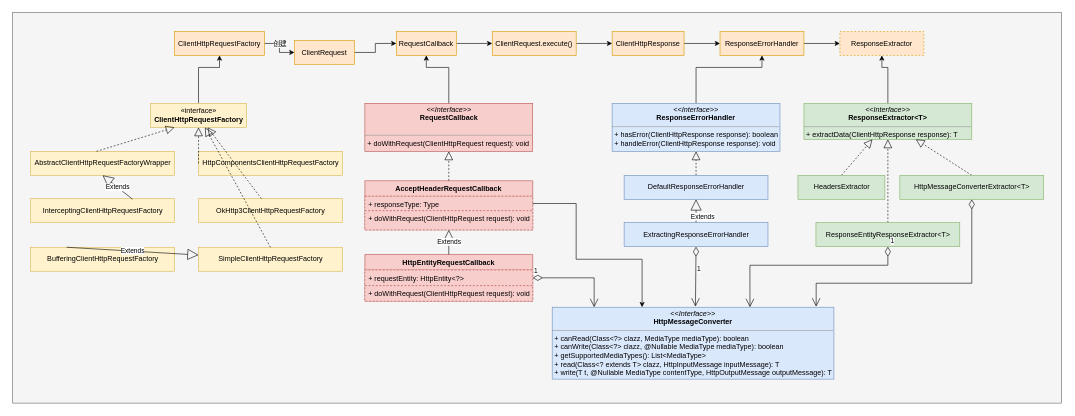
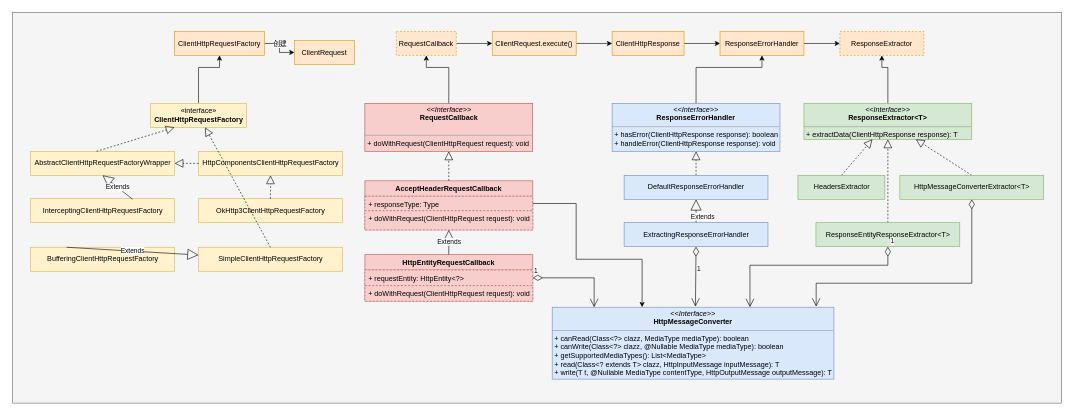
  <mxCell id="0" />
  <mxCell id="1" parent="0" />
  <mxCell id="2" value="" style="rounded=0;whiteSpace=wrap;html=1;fillColor=#f5f5f5;fontColor=#333333;strokeColor=#666666;" vertex="1" parent="1"><mxGeometry x="20" y="20" width="1750" height="652" as="geometry" /></mxCell>
- <mxCell id="3" value="" style="edgeStyle=orthogonalEdgeStyle;rounded=0;orthogonalLoop=1;jettySize=auto;html=1;" edge="1" parent="1" source="4" target="9"><mxGeometry relative="1" as="geometry" /></mxCell>
  <mxCell id="4" value="ClientRequest" style="rounded=0;whiteSpace=wrap;html=1;fillColor=#ffe6cc;strokeColor=#d79b00;" vertex="1" parent="1"><mxGeometry x="490" y="67" width="100" height="40" as="geometry" /></mxCell>
  <mxCell id="5" value="" style="edgeStyle=orthogonalEdgeStyle;rounded=0;orthogonalLoop=1;jettySize=auto;html=1;" edge="1" parent="1" source="7" target="4"><mxGeometry relative="1" as="geometry" /></mxCell>
  <mxCell id="6" value="创建" style="edgeLabel;html=1;align=center;verticalAlign=middle;resizable=0;points=[];" vertex="1" connectable="0" parent="5"><mxGeometry x="-0.336" y="1" relative="1" as="geometry"><mxPoint x="3" y="1" as="offset" /></mxGeometry></mxCell>
  <mxCell id="7" value="ClientHttpRequestFactory" style="rounded=0;whiteSpace=wrap;html=1;fillColor=#ffe6cc;strokeColor=#d79b00;" vertex="1" parent="1"><mxGeometry x="290" y="52" width="150" height="40" as="geometry" /></mxCell>
  <mxCell id="8" value="" style="edgeStyle=orthogonalEdgeStyle;rounded=0;orthogonalLoop=1;jettySize=auto;html=1;" edge="1" parent="1" source="9" target="16"><mxGeometry relative="1" as="geometry" /></mxCell>
- <mxCell id="9" value="RequestCallback" style="rounded=0;whiteSpace=wrap;html=1;fillColor=#ffe6cc;strokeColor=#d79b00;dashed=0;" vertex="1" parent="1"><mxGeometry x="660" y="52" width="100" height="40" as="geometry" /></mxCell>
+ <mxCell id="9" value="RequestCallback" style="rounded=0;whiteSpace=wrap;html=1;fillColor=#ffe6cc;strokeColor=#d79b00;dashed=1;" vertex="1" parent="1"><mxGeometry x="660" y="52" width="100" height="40" as="geometry" /></mxCell>
  <mxCell id="10" value="" style="edgeStyle=orthogonalEdgeStyle;rounded=0;orthogonalLoop=1;jettySize=auto;html=1;" edge="1" parent="1" source="11" target="13"><mxGeometry relative="1" as="geometry" /></mxCell>
  <mxCell id="11" value="ClientHttpResponse" style="rounded=0;whiteSpace=wrap;html=1;fillColor=#ffe6cc;strokeColor=#d79b00;" vertex="1" parent="1"><mxGeometry x="1020" y="52" width="120" height="40" as="geometry" /></mxCell>
  <mxCell id="12" value="" style="edgeStyle=orthogonalEdgeStyle;rounded=0;orthogonalLoop=1;jettySize=auto;html=1;" edge="1" parent="1" source="13" target="14"><mxGeometry relative="1" as="geometry" /></mxCell>
  <mxCell id="13" value="ResponseErrorHandler" style="rounded=0;whiteSpace=wrap;html=1;fillColor=#ffe6cc;strokeColor=#d79b00;" vertex="1" parent="1"><mxGeometry x="1200" y="52" width="140" height="40" as="geometry" /></mxCell>
  <mxCell id="14" value="ResponseExtractor" style="rounded=0;whiteSpace=wrap;html=1;fillColor=#ffe6cc;strokeColor=#d79b00;dashed=1;" vertex="1" parent="1"><mxGeometry x="1400" y="52" width="140" height="40" as="geometry" /></mxCell>
  <mxCell id="15" value="" style="edgeStyle=orthogonalEdgeStyle;rounded=0;orthogonalLoop=1;jettySize=auto;html=1;" edge="1" parent="1" source="16" target="11"><mxGeometry relative="1" as="geometry" /></mxCell>
  <mxCell id="16" value="ClientRequest.execute()" style="rounded=0;whiteSpace=wrap;html=1;fillColor=#ffe6cc;strokeColor=#d79b00;" vertex="1" parent="1"><mxGeometry x="820" y="52" width="140" height="40" as="geometry" /></mxCell>
  <mxCell id="17" style="edgeStyle=orthogonalEdgeStyle;rounded=0;orthogonalLoop=1;jettySize=auto;html=1;entryX=0.5;entryY=1;entryDx=0;entryDy=0;" edge="1" parent="1" source="18" target="9"><mxGeometry relative="1" as="geometry"><Array as="points"><mxPoint x="748" y="112" /><mxPoint x="710" y="112" /></Array></mxGeometry></mxCell>
  <mxCell id="18" value="&lt;p style=&quot;margin: 0px ; margin-top: 4px ; text-align: center&quot;&gt;&lt;i&gt;&amp;lt;&amp;lt;Interface&amp;gt;&amp;gt;&lt;/i&gt;&lt;br&gt;&lt;b&gt;RequestCallback&lt;/b&gt;&lt;br&gt;&lt;/p&gt;&lt;p style=&quot;margin: 0px ; margin-left: 4px&quot;&gt;&lt;br&gt;&lt;/p&gt;&lt;hr size=&quot;1&quot;&gt;&lt;p style=&quot;margin: 0px ; margin-left: 4px&quot;&gt;+ doWithRequest(ClientHttpRequest request): void&lt;br&gt;&lt;/p&gt;" style="verticalAlign=top;align=left;overflow=fill;fontSize=12;fontFamily=Helvetica;html=1;fillColor=#f8cecc;strokeColor=#b85450;" vertex="1" parent="1"><mxGeometry x="607.5" y="172" width="280" height="80" as="geometry" /></mxCell>
  <mxCell id="19" value="AcceptHeaderRequestCallback" style="swimlane;fontStyle=1;align=center;verticalAlign=top;childLayout=stackLayout;horizontal=1;startSize=26;horizontalStack=0;resizeParent=1;resizeParentMax=0;resizeLast=0;collapsible=1;marginBottom=0;fillColor=#f8cecc;strokeColor=#b85450;" vertex="1" parent="1"><mxGeometry x="607.5" y="301" width="280" height="82" as="geometry"><mxRectangle x="1350" y="1364" width="100" height="26" as="alternateBounds" /></mxGeometry></mxCell>
  <mxCell id="20" value="+ responseType: Type" style="text;strokeColor=#b85450;fillColor=#f8cecc;align=left;verticalAlign=top;spacingLeft=4;spacingRight=4;overflow=hidden;rotatable=0;points=[[0,0.5],[1,0.5]];portConstraint=eastwest;dashed=1;" vertex="1" parent="19"><mxGeometry y="26" width="280" height="24" as="geometry" /></mxCell>
  <mxCell id="21" value="+ doWithRequest(ClientHttpRequest request): void" style="text;strokeColor=#b85450;fillColor=#f8cecc;align=left;verticalAlign=top;spacingLeft=4;spacingRight=4;overflow=hidden;rotatable=0;points=[[0,0.5],[1,0.5]];portConstraint=eastwest;dashed=1;" vertex="1" parent="19"><mxGeometry y="50" width="280" height="32" as="geometry" /></mxCell>
  <mxCell id="22" value="HttpEntityRequestCallback" style="swimlane;fontStyle=1;align=center;verticalAlign=top;childLayout=stackLayout;horizontal=1;startSize=26;horizontalStack=0;resizeParent=1;resizeParentMax=0;resizeLast=0;collapsible=1;marginBottom=0;fillColor=#f8cecc;strokeColor=#b85450;" vertex="1" parent="1"><mxGeometry x="607.5" y="424" width="280" height="78" as="geometry" /></mxCell>
  <mxCell id="23" value="+ requestEntity: HttpEntity&lt;?&gt;" style="text;strokeColor=#b85450;fillColor=#f8cecc;align=left;verticalAlign=top;spacingLeft=4;spacingRight=4;overflow=hidden;rotatable=0;points=[[0,0.5],[1,0.5]];portConstraint=eastwest;dashed=1;" vertex="1" parent="22"><mxGeometry y="26" width="280" height="26" as="geometry" /></mxCell>
  <mxCell id="24" value="+ doWithRequest(ClientHttpRequest request): void" style="text;strokeColor=#b85450;fillColor=#f8cecc;align=left;verticalAlign=top;spacingLeft=4;spacingRight=4;overflow=hidden;rotatable=0;points=[[0,0.5],[1,0.5]];portConstraint=eastwest;dashed=1;" vertex="1" parent="22"><mxGeometry y="52" width="280" height="26" as="geometry" /></mxCell>
  <mxCell id="25" value="Extends" style="endArrow=block;endSize=16;endFill=0;html=1;rounded=0;exitX=0.5;exitY=0;exitDx=0;exitDy=0;" edge="1" parent="1" source="22" target="21"><mxGeometry width="160" relative="1" as="geometry"><mxPoint x="877.5" y="164" as="sourcePoint" /><mxPoint x="1037.5" y="164" as="targetPoint" /></mxGeometry></mxCell>
  <mxCell id="26" value="" style="endArrow=block;dashed=1;endFill=0;endSize=12;html=1;rounded=0;exitX=0.5;exitY=0;exitDx=0;exitDy=0;entryX=0.5;entryY=1;entryDx=0;entryDy=0;" edge="1" parent="1" source="19" target="18"><mxGeometry width="160" relative="1" as="geometry"><mxPoint x="877.5" y="164" as="sourcePoint" /><mxPoint x="1037.5" y="164" as="targetPoint" /></mxGeometry></mxCell>
  <mxCell id="27" value="&lt;p style=&quot;margin: 0px ; margin-top: 4px ; text-align: center&quot;&gt;&lt;i&gt;&amp;lt;&amp;lt;Interface&amp;gt;&amp;gt;&lt;/i&gt;&lt;br&gt;&lt;b&gt;HttpMessageConverter&lt;/b&gt;&lt;br&gt;&lt;/p&gt;&lt;hr size=&quot;1&quot;&gt;&lt;p style=&quot;margin: 0px ; margin-left: 4px&quot;&gt;&lt;/p&gt;&lt;p style=&quot;margin: 0px ; margin-left: 4px&quot;&gt;+ canRead(Class&amp;lt;?&amp;gt; clazz, MediaType mediaType): boolean&lt;br&gt;+ canWrite(Class&amp;lt;?&amp;gt; clazz, @Nullable MediaType mediaType): boolean&lt;/p&gt;&lt;p style=&quot;margin: 0px ; margin-left: 4px&quot;&gt;+ getSupportedMediaTypes(): List&amp;lt;MediaType&amp;gt;&lt;/p&gt;&lt;p style=&quot;margin: 0px ; margin-left: 4px&quot;&gt;+&amp;nbsp;read(Class&amp;lt;? extends T&amp;gt; clazz, HttpInputMessage inputMessage): T&lt;/p&gt;&lt;p style=&quot;margin: 0px ; margin-left: 4px&quot;&gt;+ write(T t, @Nullable MediaType contentType, HttpOutputMessage outputMessage): T&lt;/p&gt;" style="verticalAlign=top;align=left;overflow=fill;fontSize=12;fontFamily=Helvetica;html=1;fillColor=#dae8fc;strokeColor=#6c8ebf;" vertex="1" parent="1"><mxGeometry x="920" y="512" width="470" height="120" as="geometry" /></mxCell>
  <mxCell id="28" style="edgeStyle=orthogonalEdgeStyle;rounded=0;orthogonalLoop=1;jettySize=auto;html=1;entryX=0.5;entryY=1;entryDx=0;entryDy=0;" edge="1" parent="1" source="29" target="13"><mxGeometry relative="1" as="geometry"><Array as="points"><mxPoint x="1160" y="112" /><mxPoint x="1270" y="112" /></Array></mxGeometry></mxCell>
  <mxCell id="29" value="&lt;p style=&quot;margin: 0px ; margin-top: 4px ; text-align: center&quot;&gt;&lt;i&gt;&amp;lt;&amp;lt;Interface&amp;gt;&amp;gt;&lt;/i&gt;&lt;br&gt;&lt;b&gt;ResponseErrorHandler&lt;/b&gt;&lt;br&gt;&lt;/p&gt;&lt;hr size=&quot;1&quot;&gt;&lt;p style=&quot;margin: 0px ; margin-left: 4px&quot;&gt;&lt;/p&gt;&lt;p style=&quot;margin: 0px ; margin-left: 4px&quot;&gt;+ hasError(ClientHttpResponse response): boolean&lt;br&gt;+ handleError(ClientHttpResponse response): void&lt;/p&gt;" style="verticalAlign=top;align=left;overflow=fill;fontSize=12;fontFamily=Helvetica;html=1;fillColor=#dae8fc;strokeColor=#6c8ebf;" vertex="1" parent="1"><mxGeometry x="1020" y="172" width="280" height="80" as="geometry" /></mxCell>
  <mxCell id="30" value="Extends" style="endArrow=block;endSize=16;endFill=0;html=1;rounded=0;exitX=0.5;exitY=0;exitDx=0;exitDy=0;" edge="1" parent="1" source="55" target="56"><mxGeometry x="-0.441" y="-11" width="160" relative="1" as="geometry"><mxPoint x="1158.75" y="364" as="sourcePoint" /><mxPoint x="1160" y="320" as="targetPoint" /><mxPoint y="1" as="offset" /></mxGeometry></mxCell>
  <mxCell id="31" value="" style="endArrow=block;dashed=1;endFill=0;endSize=12;html=1;rounded=0;" edge="1" parent="1" source="56" target="29"><mxGeometry width="160" relative="1" as="geometry"><mxPoint x="1160" y="294" as="sourcePoint" /><mxPoint x="1460" y="342" as="targetPoint" /></mxGeometry></mxCell>
  <mxCell id="32" style="edgeStyle=orthogonalEdgeStyle;rounded=0;orthogonalLoop=1;jettySize=auto;html=1;entryX=0.5;entryY=1;entryDx=0;entryDy=0;" edge="1" parent="1" source="33" target="14"><mxGeometry relative="1" as="geometry"><Array as="points"><mxPoint x="1480" y="112" /><mxPoint x="1470" y="112" /></Array></mxGeometry></mxCell>
  <mxCell id="33" value="&lt;p style=&quot;margin: 0px ; margin-top: 4px ; text-align: center&quot;&gt;&lt;i&gt;&amp;lt;&amp;lt;Interface&amp;gt;&amp;gt;&lt;/i&gt;&lt;br&gt;&lt;b&gt;ResponseExtractor&amp;lt;T&amp;gt;&lt;/b&gt;&lt;br&gt;&lt;/p&gt;&lt;hr size=&quot;1&quot;&gt;&lt;p style=&quot;margin: 0px ; margin-left: 4px&quot;&gt;&lt;/p&gt;&lt;p style=&quot;margin: 0px ; margin-left: 4px&quot;&gt;+ extractData(ClientHttpResponse response): T&lt;br&gt;&lt;/p&gt;" style="verticalAlign=top;align=left;overflow=fill;fontSize=12;fontFamily=Helvetica;html=1;fillColor=#d5e8d4;strokeColor=#82b366;" vertex="1" parent="1"><mxGeometry x="1340" y="172" width="280" height="60" as="geometry" /></mxCell>
  <mxCell id="34" value="" style="endArrow=block;dashed=1;endFill=0;endSize=12;html=1;rounded=0;exitX=0.5;exitY=0;exitDx=0;exitDy=0;" edge="1" parent="1" source="59" target="33"><mxGeometry width="160" relative="1" as="geometry"><mxPoint x="1380" y="262" as="sourcePoint" /><mxPoint x="1450" y="222" as="targetPoint" /></mxGeometry></mxCell>
  <mxCell id="35" value="" style="endArrow=block;dashed=1;endFill=0;endSize=12;html=1;rounded=0;exitX=0.5;exitY=0;exitDx=0;exitDy=0;" edge="1" parent="1" source="60" target="33"><mxGeometry width="160" relative="1" as="geometry"><mxPoint x="1595" y="294" as="sourcePoint" /><mxPoint x="1560" y="372" as="targetPoint" /></mxGeometry></mxCell>
  <mxCell id="36" value="" style="endArrow=block;dashed=1;endFill=0;endSize=12;html=1;rounded=0;entryX=0.5;entryY=1;entryDx=0;entryDy=0;exitX=0.5;exitY=0;exitDx=0;exitDy=0;" edge="1" parent="1" source="57" target="33"><mxGeometry width="160" relative="1" as="geometry"><mxPoint x="1480" y="364" as="sourcePoint" /><mxPoint x="1560" y="372" as="targetPoint" /></mxGeometry></mxCell>
  <mxCell id="37" value="1" style="endArrow=open;html=1;endSize=12;startArrow=diamondThin;startSize=14;startFill=0;edgeStyle=orthogonalEdgeStyle;align=left;verticalAlign=bottom;rounded=0;exitX=0.5;exitY=1;exitDx=0;exitDy=0;" edge="1" parent="1" source="55"><mxGeometry x="-0.083" relative="1" as="geometry"><mxPoint x="1159" y="402" as="sourcePoint" /><mxPoint x="1159" y="511" as="targetPoint" /><Array as="points"><mxPoint x="1160" y="511" /></Array><mxPoint as="offset" /></mxGeometry></mxCell>
  <mxCell id="38" value="1" style="endArrow=open;html=1;endSize=12;startArrow=diamondThin;startSize=14;startFill=0;edgeStyle=orthogonalEdgeStyle;align=left;verticalAlign=bottom;rounded=0;exitX=1;exitY=0.5;exitDx=0;exitDy=0;entryX=0.149;entryY=0;entryDx=0;entryDy=0;entryPerimeter=0;" edge="1" parent="1" source="23" target="27"><mxGeometry x="-1" y="3" relative="1" as="geometry"><mxPoint x="950" y="372" as="sourcePoint" /><mxPoint x="1190" y="465" as="targetPoint" /></mxGeometry></mxCell>
  <mxCell id="39" style="edgeStyle=orthogonalEdgeStyle;rounded=0;orthogonalLoop=1;jettySize=auto;html=1;" edge="1" parent="1" source="20"><mxGeometry relative="1" as="geometry"><mxPoint x="1070" y="512" as="targetPoint" /><Array as="points"><mxPoint x="960" y="339" /><mxPoint x="960" y="432" /><mxPoint x="1070" y="432" /></Array></mxGeometry></mxCell>
  <mxCell id="40" value="1" style="endArrow=open;html=1;endSize=12;startArrow=diamondThin;startSize=14;startFill=0;edgeStyle=orthogonalEdgeStyle;align=left;verticalAlign=bottom;rounded=0;exitX=0.5;exitY=1;exitDx=0;exitDy=0;entryX=0.937;entryY=-0.008;entryDx=0;entryDy=0;entryPerimeter=0;" edge="1" parent="1" source="60" target="27"><mxGeometry x="-1" y="3" relative="1" as="geometry"><mxPoint x="1647.5" y="320" as="sourcePoint" /><mxPoint x="1360" y="412" as="targetPoint" /><Array as="points"><mxPoint x="1620" y="472" /><mxPoint x="1360" y="472" /></Array></mxGeometry></mxCell>
  <mxCell id="41" style="edgeStyle=orthogonalEdgeStyle;rounded=0;orthogonalLoop=1;jettySize=auto;html=1;" edge="1" parent="1" source="42" target="7"><mxGeometry relative="1" as="geometry"><Array as="points"><mxPoint x="330" y="112" /><mxPoint x="365" y="112" /></Array></mxGeometry></mxCell>
  <mxCell id="42" value="«interface»&lt;br&gt;&lt;span&gt;&lt;b&gt;ClientHttpRequestFactory&lt;/b&gt;&lt;/span&gt;" style="html=1;fillColor=#fff2cc;strokeColor=#d6b656;" vertex="1" parent="1"><mxGeometry x="250" y="172" width="160" height="40" as="geometry" /></mxCell>
  <mxCell id="43" value="AbstractClientHttpRequestFactoryWrapper" style="html=1;fillColor=#fff2cc;strokeColor=#d6b656;" vertex="1" parent="1"><mxGeometry x="50" y="252" width="240" height="40" as="geometry" /></mxCell>
  <mxCell id="44" value="HttpComponentsClientHttpRequestFactory" style="html=1;fillColor=#fff2cc;strokeColor=#d6b656;" vertex="1" parent="1"><mxGeometry x="330" y="252" width="240" height="40" as="geometry" /></mxCell>
  <mxCell id="45" value="OkHttp3ClientHttpRequestFactory" style="html=1;fillColor=#fff2cc;strokeColor=#d6b656;" vertex="1" parent="1"><mxGeometry x="330" y="331" width="240" height="40" as="geometry" /></mxCell>
  <mxCell id="46" value="SimpleClientHttpRequestFactory" style="html=1;fillColor=#fff2cc;strokeColor=#d6b656;" vertex="1" parent="1"><mxGeometry x="330" y="412" width="240" height="40" as="geometry" /></mxCell>
  <mxCell id="47" value="InterceptingClientHttpRequestFactory" style="html=1;fillColor=#fff2cc;strokeColor=#d6b656;" vertex="1" parent="1"><mxGeometry x="50" y="331" width="240" height="40" as="geometry" /></mxCell>
  <mxCell id="48" value="BufferingClientHttpRequestFactory" style="html=1;fillColor=#fff2cc;strokeColor=#d6b656;" vertex="1" parent="1"><mxGeometry x="50" y="412" width="240" height="40" as="geometry" /></mxCell>
- <mxCell id="49" value="" style="endArrow=block;dashed=1;endFill=0;endSize=12;html=1;rounded=0;entryX=0.5;entryY=1;entryDx=0;entryDy=0;exitX=0;exitY=0.5;exitDx=0;exitDy=0;" edge="1" parent="1" source="44" target="42"><mxGeometry width="160" relative="1" as="geometry"><mxPoint x="280" y="362" as="sourcePoint" /><mxPoint x="440" y="362" as="targetPoint" /></mxGeometry></mxCell>
- <mxCell id="50" value="" style="endArrow=block;dashed=1;endFill=0;endSize=12;html=1;rounded=0;" edge="1" parent="1" source="45" target="42"><mxGeometry width="160" relative="1" as="geometry"><mxPoint x="280" y="362" as="sourcePoint" /><mxPoint x="310" y="262" as="targetPoint" /></mxGeometry></mxCell>
+ <mxCell id="49" value="" style="endArrow=block;dashed=1;endFill=0;endSize=12;html=1;rounded=0;exitX=0;exitY=0.5;exitDx=0;exitDy=0;" edge="1" parent="1" source="44" target="43"><mxGeometry width="160" relative="1" as="geometry"><mxPoint x="280" y="362" as="sourcePoint" /><mxPoint x="440" y="362" as="targetPoint" /></mxGeometry></mxCell>
+ <mxCell id="50" value="" style="endArrow=block;dashed=1;endFill=0;endSize=12;html=1;rounded=0;" edge="1" parent="1" source="45" target="44"><mxGeometry width="160" relative="1" as="geometry"><mxPoint x="280" y="362" as="sourcePoint" /><mxPoint x="310" y="262" as="targetPoint" /></mxGeometry></mxCell>
  <mxCell id="51" value="" style="endArrow=block;dashed=1;endFill=0;endSize=12;html=1;rounded=0;exitX=0.5;exitY=0;exitDx=0;exitDy=0;" edge="1" parent="1" source="46" target="42"><mxGeometry width="160" relative="1" as="geometry"><mxPoint x="280" y="392" as="sourcePoint" /><mxPoint x="440" y="392" as="targetPoint" /></mxGeometry></mxCell>
  <mxCell id="52" value="" style="endArrow=block;dashed=1;endFill=0;endSize=12;html=1;rounded=0;entryX=0.25;entryY=1;entryDx=0;entryDy=0;exitX=0.458;exitY=0;exitDx=0;exitDy=0;exitPerimeter=0;" edge="1" parent="1" source="43" target="42"><mxGeometry width="160" relative="1" as="geometry"><mxPoint x="280" y="392" as="sourcePoint" /><mxPoint x="440" y="392" as="targetPoint" /></mxGeometry></mxCell>
  <mxCell id="53" value="Extends" style="endArrow=block;endSize=16;endFill=0;html=1;rounded=0;exitX=0.25;exitY=0;exitDx=0;exitDy=0;" edge="1" parent="1" source="48" target="46"><mxGeometry width="160" relative="1" as="geometry"><mxPoint x="280" y="392" as="sourcePoint" /><mxPoint x="440" y="392" as="targetPoint" /></mxGeometry></mxCell>
  <mxCell id="54" value="Extends" style="endArrow=block;endSize=16;endFill=0;html=1;rounded=0;entryX=0.5;entryY=1;entryDx=0;entryDy=0;" edge="1" parent="1" target="43"><mxGeometry width="160" relative="1" as="geometry"><mxPoint x="220" y="332" as="sourcePoint" /><mxPoint x="440" y="392" as="targetPoint" /></mxGeometry></mxCell>
  <mxCell id="55" value="ExtractingResponseErrorHandler" style="html=1;fillColor=#dae8fc;strokeColor=#6c8ebf;" vertex="1" parent="1"><mxGeometry x="1040" y="371" width="240" height="40" as="geometry" /></mxCell>
  <mxCell id="56" value="DefaultResponseErrorHandler" style="html=1;fillColor=#dae8fc;strokeColor=#6c8ebf;" vertex="1" parent="1"><mxGeometry x="1040" y="292" width="240" height="40" as="geometry" /></mxCell>
  <mxCell id="57" value="ResponseEntityResponseExtractor&amp;lt;T&amp;gt;" style="html=1;fillColor=#d5e8d4;strokeColor=#82b366;" vertex="1" parent="1"><mxGeometry x="1360" y="371" width="240" height="40" as="geometry" /></mxCell>
  <mxCell id="58" value="1" style="endArrow=open;html=1;endSize=12;startArrow=diamondThin;startSize=14;startFill=0;edgeStyle=orthogonalEdgeStyle;align=left;verticalAlign=bottom;rounded=0;entryX=0.702;entryY=0;entryDx=0;entryDy=0;entryPerimeter=0;exitX=0.5;exitY=1;exitDx=0;exitDy=0;" edge="1" parent="1" source="57" target="27"><mxGeometry x="-1" y="3" relative="1" as="geometry"><mxPoint x="1170" y="372" as="sourcePoint" /><mxPoint x="1330" y="372" as="targetPoint" /><Array as="points"><mxPoint x="1480" y="442" /><mxPoint x="1250" y="442" /></Array></mxGeometry></mxCell>
  <mxCell id="59" value="HeadersExtractor" style="html=1;fillColor=#d5e8d4;strokeColor=#82b366;" vertex="1" parent="1"><mxGeometry x="1330" y="292" width="145" height="40" as="geometry" /></mxCell>
  <mxCell id="60" value="HttpMessageConverterExtractor&amp;lt;T&amp;gt;" style="html=1;fillColor=#d5e8d4;strokeColor=#82b366;" vertex="1" parent="1"><mxGeometry x="1500" y="292" width="240" height="40" as="geometry" /></mxCell>
